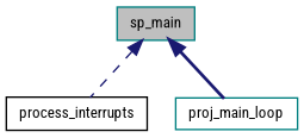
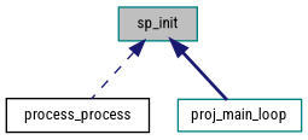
  digraph {
    fontname="Roboto Condensed"
    rankdir=TB
    node [color=teal fillcolor=white fontname="Roboto Condensed" fontsize=10 shape=record style=filled]
    edge [color=midnightblue dir=back fontname="Roboto Condensed" fontsize=10 labelfontname=Helvetica labelfontsize=10]
-   n1 [fillcolor=grey75 fontcolor=black height=0.2 label=sp_main width=0.4]
-   n2 [color=black height=0.2 label=process_interrupts width=0.4]
+   n1 [fillcolor=grey75 fontcolor=black height=0.2 label=sp_init width=0.4]
+   n2 [color=black height=0.2 label=process_process width=0.4]
    n3 [height=0.2 label=proj_main_loop width=0.4]
    n1 -> n2 [style=dashed]
    n1 -> n3 [style=bold]
  }
